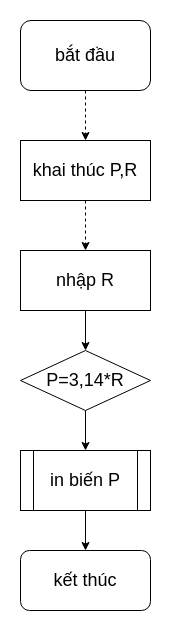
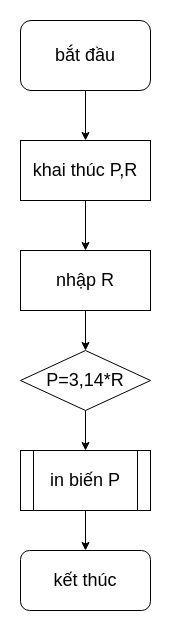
  <mxCell id="0" />
  <mxCell id="1" parent="0" />
- <mxCell id="2" value="" style="edgeStyle=none;html=1;fontSize=18;dashed=1;" edge="1" parent="1" source="3" target="5"><mxGeometry relative="1" as="geometry" /></mxCell>
+ <mxCell id="2" value="" style="edgeStyle=none;html=1;fontSize=18;" edge="1" parent="1" source="3" target="5"><mxGeometry relative="1" as="geometry" /></mxCell>
  <mxCell id="3" value="bắt đầu" style="rounded=1;whiteSpace=wrap;html=1;fontSize=18;" vertex="1" parent="1"><mxGeometry x="20" y="20" width="130" height="70" as="geometry" /></mxCell>
- <mxCell id="4" value="" style="edgeStyle=none;html=1;fontSize=18;dashed=1;" edge="1" parent="1" source="5" target="7"><mxGeometry relative="1" as="geometry" /></mxCell>
+ <mxCell id="4" value="" style="edgeStyle=none;html=1;fontSize=18;" edge="1" parent="1" source="5" target="7"><mxGeometry relative="1" as="geometry" /></mxCell>
  <mxCell id="5" value="khai thúc P,R" style="rounded=0;whiteSpace=wrap;html=1;fontSize=18;" vertex="1" parent="1"><mxGeometry x="20" y="140" width="130" height="60" as="geometry" /></mxCell>
  <mxCell id="6" value="" style="edgeStyle=none;html=1;fontSize=18;" edge="1" parent="1" source="7" target="9"><mxGeometry relative="1" as="geometry" /></mxCell>
  <mxCell id="7" value="nhập R" style="whiteSpace=wrap;html=1;fontSize=18;rounded=0;" vertex="1" parent="1"><mxGeometry x="20" y="250" width="130" height="60" as="geometry" /></mxCell>
  <mxCell id="8" value="" style="edgeStyle=none;html=1;fontSize=18;" edge="1" parent="1" source="9" target="11"><mxGeometry relative="1" as="geometry" /></mxCell>
  <mxCell id="9" value="P=3,14*R" style="rhombus;whiteSpace=wrap;html=1;fontSize=18;" vertex="1" parent="1"><mxGeometry x="20" y="350" width="130" height="60" as="geometry" /></mxCell>
  <mxCell id="10" value="" style="edgeStyle=none;html=1;fontSize=18;" edge="1" parent="1" source="11" target="12"><mxGeometry relative="1" as="geometry" /></mxCell>
  <mxCell id="11" value="in biến P" style="shape=process;whiteSpace=wrap;html=1;backgroundOutline=1;fontSize=18;rounded=0;" vertex="1" parent="1"><mxGeometry x="20" y="450" width="130" height="60" as="geometry" /></mxCell>
  <mxCell id="12" value="kết thúc" style="rounded=1;whiteSpace=wrap;html=1;fontSize=18;" vertex="1" parent="1"><mxGeometry x="20" y="550" width="130" height="60" as="geometry" /></mxCell>
